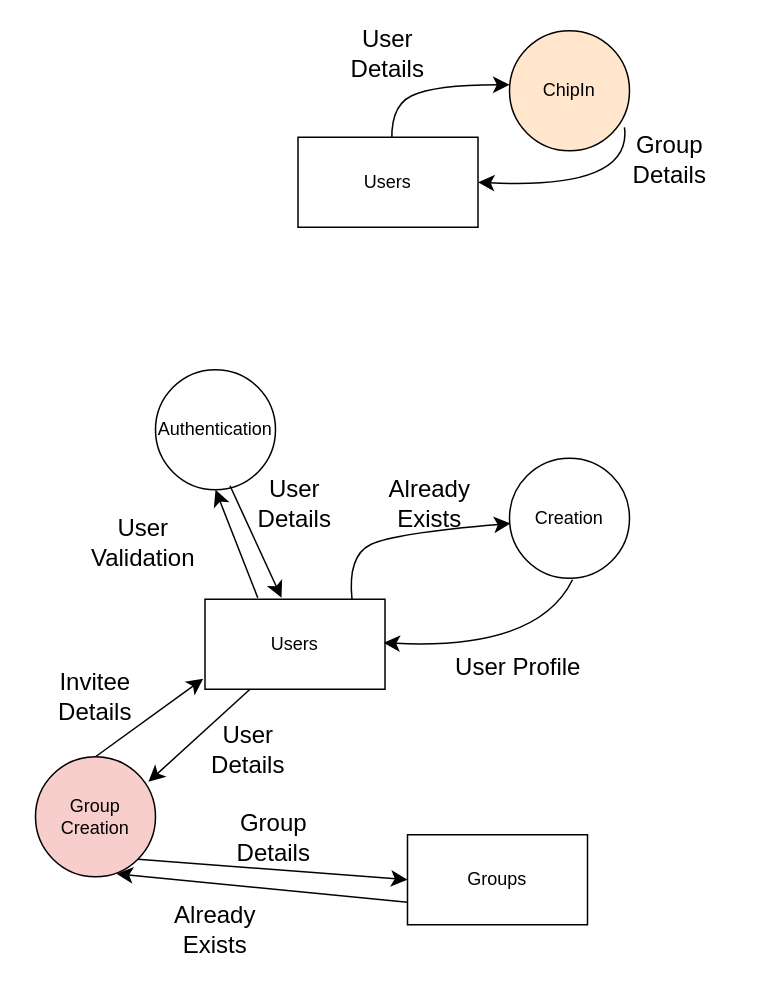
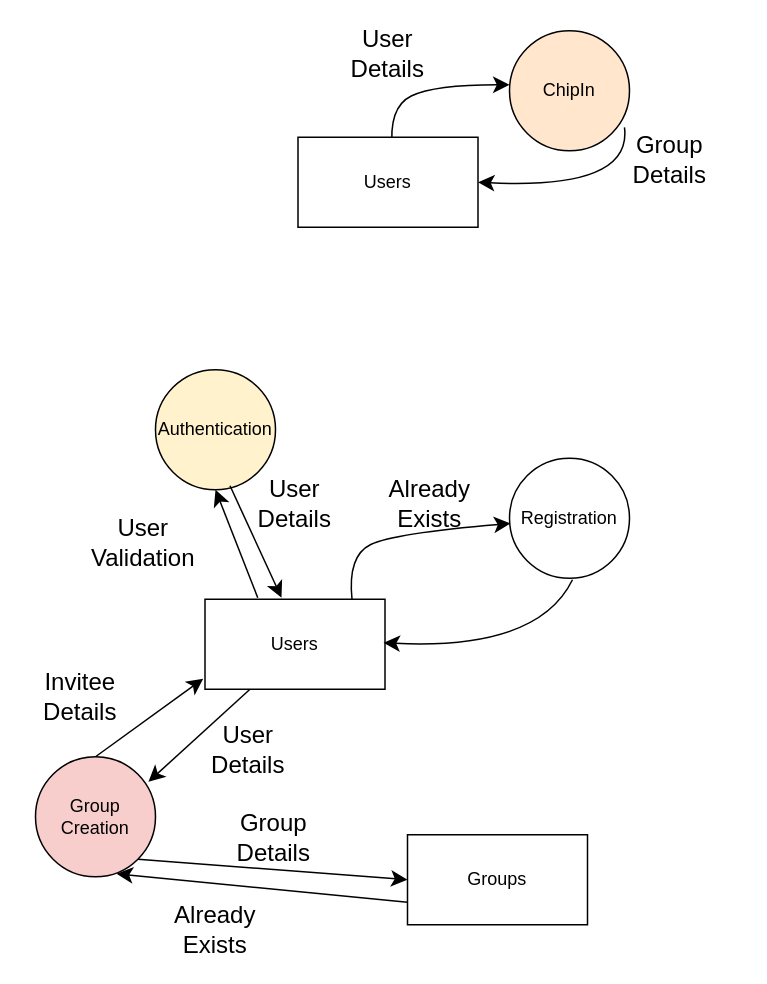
  <mxCell id="0" />
  <mxCell id="1" parent="0" />
  <mxCell id="2" value="ChipIn" style="ellipse;whiteSpace=wrap;html=1;aspect=fixed;fillColor=#ffe6cc;" vertex="1" parent="1"><mxGeometry x="339" y="20" width="80" height="80" as="geometry" /></mxCell>
  <mxCell id="3" value="" style="curved=1;endArrow=classic;html=1;rounded=0;fontSize=12;startSize=8;endSize=8;" edge="1" parent="1"><mxGeometry width="50" height="50" relative="1" as="geometry"><mxPoint x="261" y="100" as="sourcePoint" /><mxPoint x="339" y="56" as="targetPoint" /><Array as="points"><mxPoint x="258" y="71" /><mxPoint x="289" y="56" /></Array></mxGeometry></mxCell>
  <mxCell id="4" value="Users" style="rounded=0;whiteSpace=wrap;html=1;" vertex="1" parent="1"><mxGeometry x="198" y="91" width="120" height="60" as="geometry" /></mxCell>
  <mxCell id="5" value="User Details" style="text;html=1;align=center;verticalAlign=middle;whiteSpace=wrap;rounded=0;fontSize=16;" vertex="1" parent="1"><mxGeometry x="215" y="20" width="86" height="30" as="geometry" /></mxCell>
  <mxCell id="6" value="" style="curved=1;endArrow=classic;html=1;rounded=0;fontSize=12;startSize=8;endSize=8;entryX=1;entryY=0.5;entryDx=0;entryDy=0;exitX=0.958;exitY=0.805;exitDx=0;exitDy=0;exitPerimeter=0;" edge="1" parent="1" source="2" target="4"><mxGeometry width="50" height="50" relative="1" as="geometry"><mxPoint x="393" y="170" as="sourcePoint" /><mxPoint x="471" y="126" as="targetPoint" /><Array as="points"><mxPoint x="421" y="126" /></Array></mxGeometry></mxCell>
  <mxCell id="7" value="Group Details" style="text;html=1;align=center;verticalAlign=middle;whiteSpace=wrap;rounded=0;fontSize=16;" vertex="1" parent="1"><mxGeometry x="403" y="91" width="86" height="30" as="geometry" /></mxCell>
- <mxCell id="8" value="Creation" style="ellipse;whiteSpace=wrap;html=1;aspect=fixed;" vertex="1" parent="1"><mxGeometry x="339" y="305" width="80" height="80" as="geometry" /></mxCell>
+ <mxCell id="8" value="Registration" style="ellipse;whiteSpace=wrap;html=1;aspect=fixed;" vertex="1" parent="1"><mxGeometry x="339" y="305" width="80" height="80" as="geometry" /></mxCell>
  <mxCell id="9" value="Users" style="rounded=0;whiteSpace=wrap;html=1;" vertex="1" parent="1"><mxGeometry x="136" y="399" width="120" height="60" as="geometry" /></mxCell>
- <mxCell id="10" value="User Profile" style="text;html=1;align=center;verticalAlign=middle;whiteSpace=wrap;rounded=0;fontSize=16;" vertex="1" parent="1"><mxGeometry x="302" y="429" width="86" height="30" as="geometry" /></mxCell>
  <mxCell id="11" value="" style="curved=1;endArrow=classic;html=1;rounded=0;fontSize=12;startSize=8;endSize=8;entryX=1;entryY=0.5;entryDx=0;entryDy=0;" edge="1" parent="1"><mxGeometry width="50" height="50" relative="1" as="geometry"><mxPoint x="381" y="386" as="sourcePoint" /><mxPoint x="255" y="428" as="targetPoint" /><Array as="points"><mxPoint x="358" y="433" /></Array></mxGeometry></mxCell>
- <mxCell id="12" value="Authentication" style="ellipse;whiteSpace=wrap;html=1;aspect=fixed;" vertex="1" parent="1"><mxGeometry x="103" y="246" width="80" height="80" as="geometry" /></mxCell>
+ <mxCell id="12" value="Authentication" style="ellipse;whiteSpace=wrap;html=1;aspect=fixed;fillColor=#fff2cc;" vertex="1" parent="1"><mxGeometry x="103" y="246" width="80" height="80" as="geometry" /></mxCell>
  <mxCell id="13" value="" style="endArrow=classic;html=1;rounded=0;fontSize=12;startSize=8;endSize=8;curved=1;exitX=0.621;exitY=0.967;exitDx=0;exitDy=0;exitPerimeter=0;" edge="1" parent="1" source="12"><mxGeometry width="50" height="50" relative="1" as="geometry"><mxPoint x="237" y="383" as="sourcePoint" /><mxPoint x="187" y="398" as="targetPoint" /></mxGeometry></mxCell>
  <mxCell id="14" value="User Details" style="text;html=1;align=center;verticalAlign=middle;whiteSpace=wrap;rounded=0;fontSize=16;" vertex="1" parent="1"><mxGeometry x="153" y="320" width="86" height="30" as="geometry" /></mxCell>
  <mxCell id="15" value="" style="endArrow=classic;html=1;rounded=0;fontSize=12;startSize=8;endSize=8;curved=1;exitX=0.293;exitY=-0.017;exitDx=0;exitDy=0;exitPerimeter=0;entryX=0.5;entryY=1;entryDx=0;entryDy=0;" edge="1" parent="1" source="9" target="12"><mxGeometry width="50" height="50" relative="1" as="geometry"><mxPoint x="159" y="391" as="sourcePoint" /><mxPoint x="198" y="458" as="targetPoint" /></mxGeometry></mxCell>
  <mxCell id="16" value="User Validation" style="text;html=1;align=center;verticalAlign=middle;whiteSpace=wrap;rounded=0;fontSize=16;" vertex="1" parent="1"><mxGeometry x="52" y="346" width="86" height="30" as="geometry" /></mxCell>
  <mxCell id="17" style="edgeStyle=none;curved=1;rounded=0;orthogonalLoop=1;jettySize=auto;html=1;exitX=1;exitY=1;exitDx=0;exitDy=0;entryX=0;entryY=0.5;entryDx=0;entryDy=0;fontSize=12;startSize=8;endSize=8;" edge="1" parent="1" source="19" target="22"><mxGeometry relative="1" as="geometry" /></mxCell>
  <mxCell id="18" style="edgeStyle=none;curved=1;rounded=0;orthogonalLoop=1;jettySize=auto;html=1;exitX=0.5;exitY=0;exitDx=0;exitDy=0;fontSize=12;startSize=8;endSize=8;" edge="1" parent="1" source="19"><mxGeometry relative="1" as="geometry"><mxPoint x="134.826" y="452" as="targetPoint" /></mxGeometry></mxCell>
  <mxCell id="19" value="Group Creation" style="ellipse;whiteSpace=wrap;html=1;aspect=fixed;fillColor=#f8cecc;" vertex="1" parent="1"><mxGeometry x="23" y="504" width="80" height="80" as="geometry" /></mxCell>
  <mxCell id="20" value="" style="endArrow=classic;html=1;rounded=0;fontSize=12;startSize=8;endSize=8;curved=1;entryX=0.941;entryY=0.209;entryDx=0;entryDy=0;entryPerimeter=0;exitX=0.25;exitY=1;exitDx=0;exitDy=0;" edge="1" parent="1" source="9" target="19"><mxGeometry width="50" height="50" relative="1" as="geometry"><mxPoint x="213" y="372" as="sourcePoint" /><mxPoint x="263" y="322" as="targetPoint" /></mxGeometry></mxCell>
  <mxCell id="21" value="User Details" style="text;html=1;align=center;verticalAlign=middle;whiteSpace=wrap;rounded=0;fontSize=16;" vertex="1" parent="1"><mxGeometry x="122" y="484" width="86" height="30" as="geometry" /></mxCell>
  <mxCell id="22" value="Groups" style="rounded=0;whiteSpace=wrap;html=1;" vertex="1" parent="1"><mxGeometry x="271" y="556" width="120" height="60" as="geometry" /></mxCell>
  <mxCell id="23" value="Group Details" style="text;html=1;align=center;verticalAlign=middle;whiteSpace=wrap;rounded=0;fontSize=16;" vertex="1" parent="1"><mxGeometry x="139" y="543" width="86" height="30" as="geometry" /></mxCell>
- <mxCell id="24" value="Invitee Details" style="text;html=1;align=center;verticalAlign=middle;whiteSpace=wrap;rounded=0;fontSize=16;" vertex="1" parent="1"><mxGeometry x="20" y="449" width="86" height="30" as="geometry" /></mxCell>
+ <mxCell id="24" value="Invitee Details" style="text;html=1;align=center;verticalAlign=middle;whiteSpace=wrap;rounded=0;fontSize=16;" vertex="1" parent="1"><mxGeometry x="10" y="449" width="86" height="30" as="geometry" /></mxCell>
  <mxCell id="25" style="edgeStyle=none;curved=1;rounded=0;orthogonalLoop=1;jettySize=auto;html=1;exitX=0;exitY=0.75;exitDx=0;exitDy=0;entryX=0.675;entryY=0.975;entryDx=0;entryDy=0;entryPerimeter=0;fontSize=12;startSize=8;endSize=8;" edge="1" parent="1" source="22" target="19"><mxGeometry relative="1" as="geometry" /></mxCell>
  <mxCell id="26" value="Already Exists" style="text;html=1;align=center;verticalAlign=middle;whiteSpace=wrap;rounded=0;fontSize=16;" vertex="1" parent="1"><mxGeometry x="100" y="604" width="86" height="30" as="geometry" /></mxCell>
  <mxCell id="27" value="" style="curved=1;endArrow=classic;html=1;rounded=0;fontSize=12;startSize=8;endSize=8;entryX=0.008;entryY=0.544;entryDx=0;entryDy=0;entryPerimeter=0;" edge="1" parent="1" target="8"><mxGeometry width="50" height="50" relative="1" as="geometry"><mxPoint x="234" y="399" as="sourcePoint" /><mxPoint x="312" y="355" as="targetPoint" /><Array as="points"><mxPoint x="231" y="370" /><mxPoint x="262" y="355" /></Array></mxGeometry></mxCell>
  <mxCell id="28" value="Already Exists" style="text;html=1;align=center;verticalAlign=middle;whiteSpace=wrap;rounded=0;fontSize=16;" vertex="1" parent="1"><mxGeometry x="243" y="320" width="86" height="30" as="geometry" /></mxCell>
